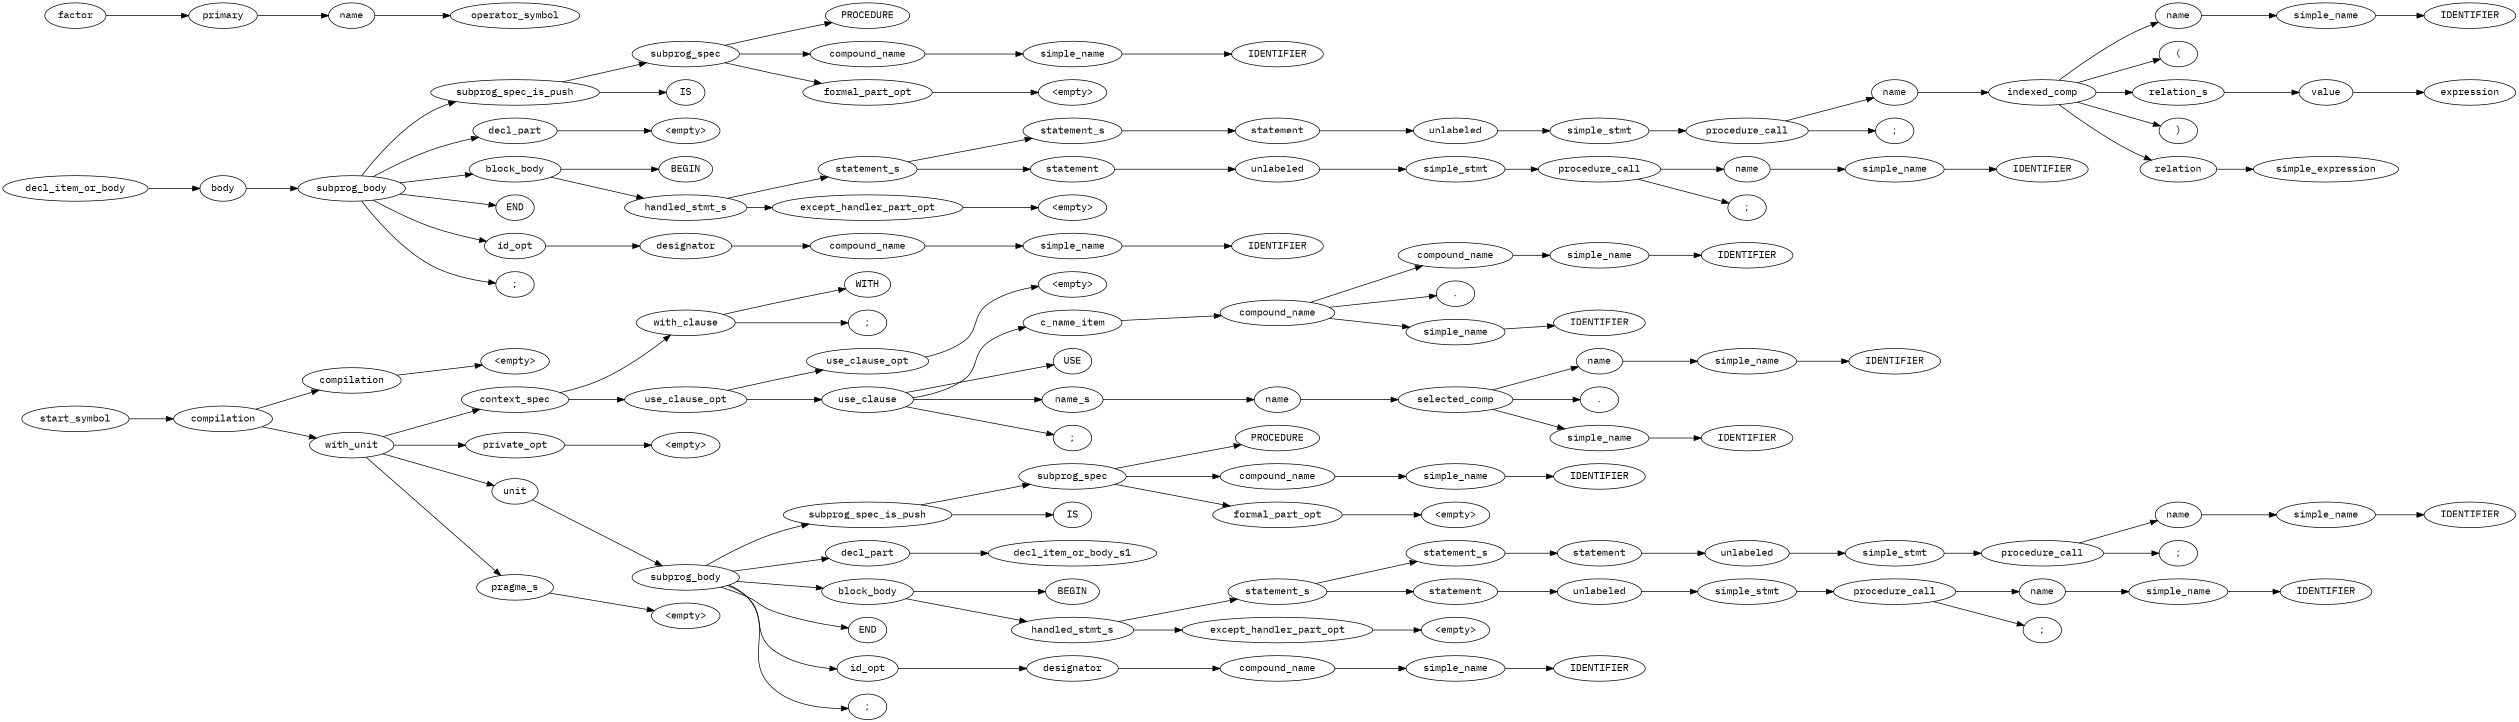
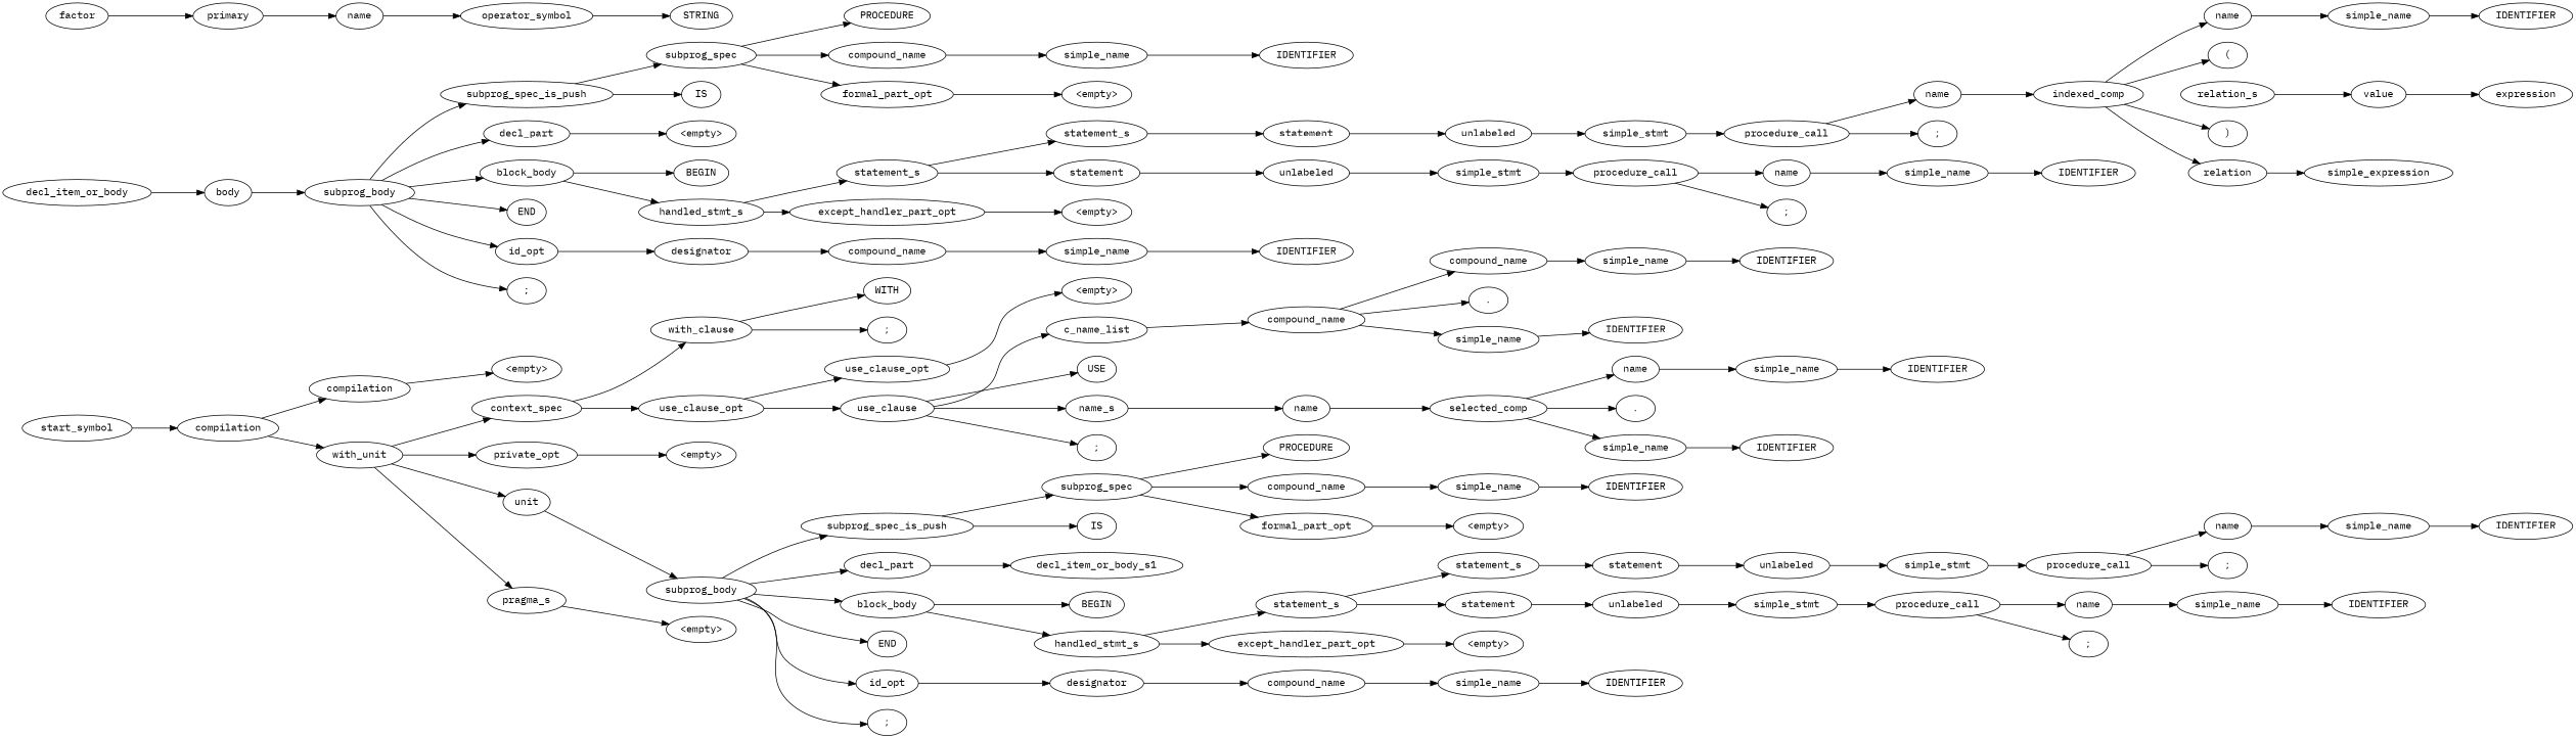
  digraph {
    fontname="IBM Plex Mono"
    rankdir=LR
    node [fontname="IBM Plex Mono"]
    edge [fontname="IBM Plex Mono"]
    n1 [label=start_symbol]
    n2 [label=compilation]
    n3 [label=compilation]
    n4 [label=with_unit]
    n5 [label="<empty>"]
    n6 [label=context_spec]
    n7 [label=private_opt]
    n8 [label=unit]
    n9 [label=pragma_s]
    n10 [label=with_clause]
    n11 [label=use_clause_opt]
    n12 [label="<empty>"]
    n13 [label=subprog_body]
    n14 [label="<empty>"]
    n15 [label=WITH]
    n16 [label=";"]
    n17 [label=use_clause_opt]
    n18 [label=use_clause]
    n19 [label=subprog_spec_is_push]
    n20 [label=decl_part]
    n21 [label=block_body]
    n22 [label=END]
    n23 [label=id_opt]
    n24 [label=";"]
    n25 [label=subprog_spec]
    n26 [label=IS]
    n27 [label=decl_item_or_body_s1]
    n28 [label=BEGIN]
    n29 [label=handled_stmt_s]
    n30 [label=designator]
    n31 [label=PROCEDURE]
    n32 [label=compound_name]
    n33 [label=formal_part_opt]
    n34 [label=statement_s]
    n35 [label=except_handler_part_opt]
    n36 [label=compound_name]
    n37 [label=simple_name]
    n38 [label=IDENTIFIER]
    n39 [label=statement_s]
    n40 [label=statement]
    n41 [label="<empty>"]
    n42 [label=statement]
    n43 [label=unlabeled]
    n44 [label=unlabeled]
    n45 [label=simple_stmt]
    n46 [label=procedure_call]
    n47 [label=name]
    n48 [label=";"]
    n49 [label=simple_name]
    n50 [label=IDENTIFIER]
    n51 [label=simple_stmt]
    n52 [label=procedure_call]
    n53 [label=name]
    n54 [label=";"]
    n55 [label=simple_name]
    n56 [label=IDENTIFIER]
    n57 [label=decl_item_or_body]
    n58 [label=body]
    n59 [label=subprog_body]
    n60 [label=subprog_spec_is_push]
    n61 [label=decl_part]
    n62 [label=block_body]
    n63 [label=END]
    n64 [label=id_opt]
    n65 [label=";"]
    n66 [label=subprog_spec]
    n67 [label=IS]
    n68 [label="<empty>"]
    n69 [label=BEGIN]
    n70 [label=handled_stmt_s]
    n71 [label=designator]
    n72 [label=PROCEDURE]
    n73 [label=compound_name]
    n74 [label=formal_part_opt]
    n75 [label=statement_s]
    n76 [label=except_handler_part_opt]
    n77 [label=compound_name]
    n78 [label=simple_name]
    n79 [label=IDENTIFIER]
    n80 [label=statement_s]
    n81 [label=statement]
    n82 [label="<empty>"]
    n83 [label=statement]
    n84 [label=unlabeled]
    n85 [label=unlabeled]
    n86 [label=simple_stmt]
    n87 [label=procedure_call]
    n88 [label=name]
    n89 [label=";"]
    n90 [label=simple_name]
    n91 [label=IDENTIFIER]
    n92 [label=simple_stmt]
    n93 [label=procedure_call]
    n94 [label=name]
    n95 [label=";"]
    n96 [label=indexed_comp]
    n97 [label=name]
    n98 [label="("]
    n99 [label=relation_s]
    n100 [label=")"]
    n101 [label=relation]
    n102 [label=simple_name]
    n103 [label=value]
    n104 [label=IDENTIFIER]
    n105 [label=expression]
    n106 [label=simple_expression]
    n107 [label=factor]
    n108 [label=primary]
    n109 [label=name]
    n110 [label=operator_symbol]
+   n111 [label=STRING]
    n112 [label=simple_name]
    n113 [label="<empty>"]
    n114 [label=IDENTIFIER]
    n115 [label=simple_name]
    n116 [label="<empty>"]
    n117 [label=IDENTIFIER]
-   n118 [label=c_name_item]
+   n118 [label=c_name_list]
    n119 [label=compound_name]
    n120 [label="<empty>"]
    n121 [label=USE]
    n122 [label=name_s]
    n123 [label=";"]
    n124 [label=name]
    n125 [label=selected_comp]
    n126 [label=name]
    n127 [label="."]
    n128 [label=simple_name]
    n129 [label=simple_name]
    n130 [label=IDENTIFIER]
    n131 [label=IDENTIFIER]
    n132 [label=compound_name]
    n133 [label="."]
    n134 [label=simple_name]
    n135 [label=simple_name]
    n136 [label=IDENTIFIER]
    n137 [label=IDENTIFIER]
    n1 -> n2
    n2 -> n3
    n2 -> n4
    n3 -> n5
    n4 -> n6
    n4 -> n7
    n4 -> n8
    n4 -> n9
    n6 -> n10
    n6 -> n11
    n7 -> n12
    n8 -> n13
    n9 -> n14
    n10 -> n15
    n10 -> n16
    n11 -> n17
    n11 -> n18
    n13 -> n19
    n13 -> n20
    n13 -> n21
    n13 -> n22
    n13 -> n23
    n13 -> n24
    n17 -> n120
    n18 -> n118
    n18 -> n121
    n18 -> n122
    n18 -> n123
    n19 -> n25
    n19 -> n26
    n20 -> n27
    n21 -> n28
    n21 -> n29
    n23 -> n30
    n25 -> n31
    n25 -> n32
    n25 -> n33
    n29 -> n34
    n29 -> n35
    n30 -> n36
    n32 -> n115
    n33 -> n116
    n34 -> n39
    n34 -> n40
    n35 -> n41
    n36 -> n37
    n37 -> n38
    n39 -> n42
    n40 -> n43
    n42 -> n44
    n43 -> n45
    n44 -> n51
    n45 -> n46
    n46 -> n47
    n46 -> n48
    n47 -> n49
    n49 -> n50
    n51 -> n52
    n52 -> n53
    n52 -> n54
    n53 -> n55
    n55 -> n56
    n57 -> n58
    n58 -> n59
    n59 -> n60
    n59 -> n61
    n59 -> n62
    n59 -> n63
    n59 -> n64
    n59 -> n65
    n60 -> n66
    n60 -> n67
    n61 -> n68
    n62 -> n69
    n62 -> n70
    n64 -> n71
    n66 -> n72
    n66 -> n73
    n66 -> n74
    n70 -> n75
    n70 -> n76
    n71 -> n77
    n73 -> n112
    n74 -> n113
    n75 -> n80
    n75 -> n81
    n76 -> n82
    n77 -> n78
    n78 -> n79
    n80 -> n83
    n81 -> n84
    n83 -> n85
    n84 -> n86
    n85 -> n92
    n86 -> n87
    n87 -> n88
    n87 -> n89
    n88 -> n90
    n90 -> n91
    n92 -> n93
    n93 -> n94
    n93 -> n95
    n94 -> n96
    n96 -> n97
    n96 -> n98
-   n96 -> n99
    n96 -> n100
    n96 -> n101
    n97 -> n102
    n99 -> n103
    n101 -> n106
    n102 -> n104
    n103 -> n105
    n107 -> n108
    n108 -> n109
    n109 -> n110
+   n110 -> n111
    n112 -> n114
    n115 -> n117
    n118 -> n119
    n119 -> n132
    n119 -> n133
    n119 -> n134
    n122 -> n124
    n124 -> n125
    n125 -> n126
    n125 -> n127
    n125 -> n128
    n126 -> n129
    n128 -> n130
    n129 -> n131
    n132 -> n135
    n134 -> n136
    n135 -> n137
  }
